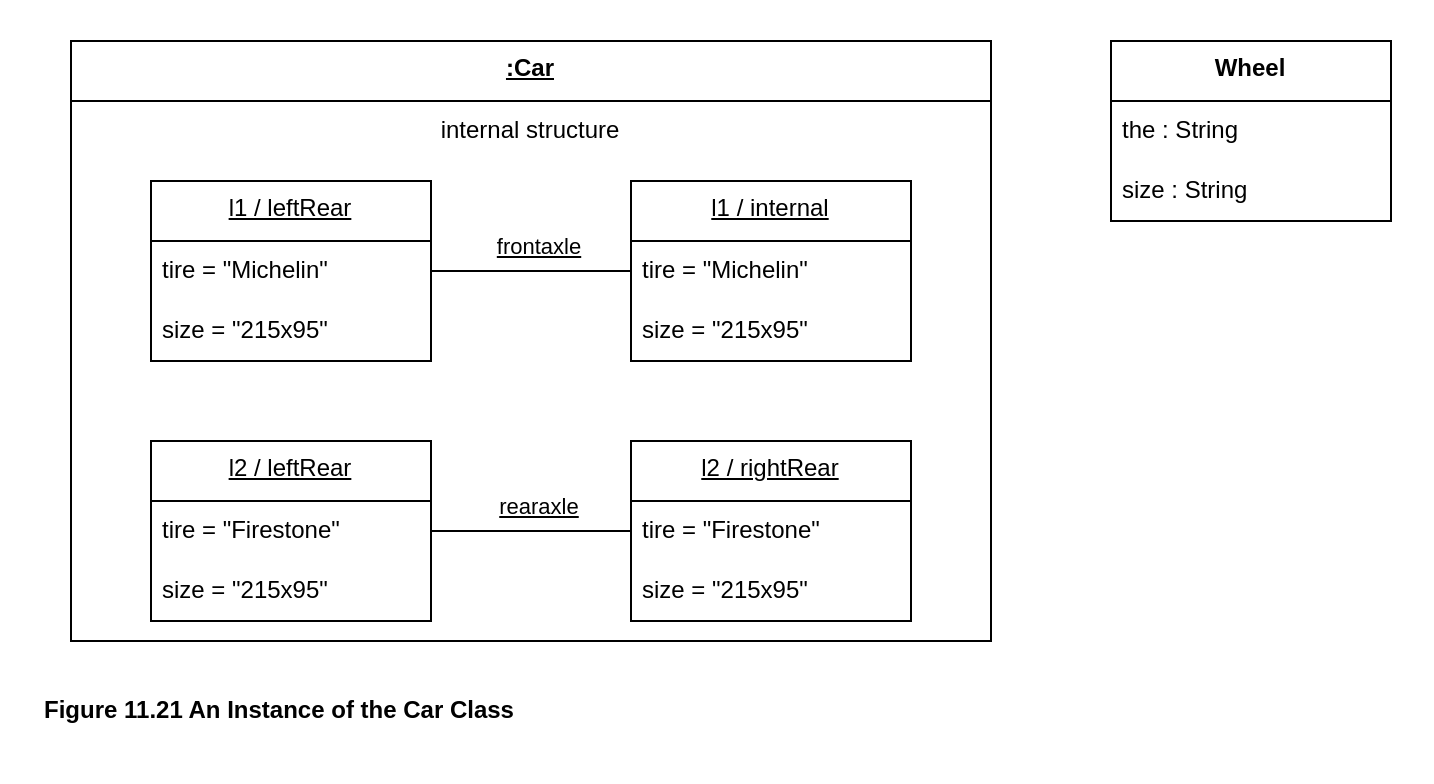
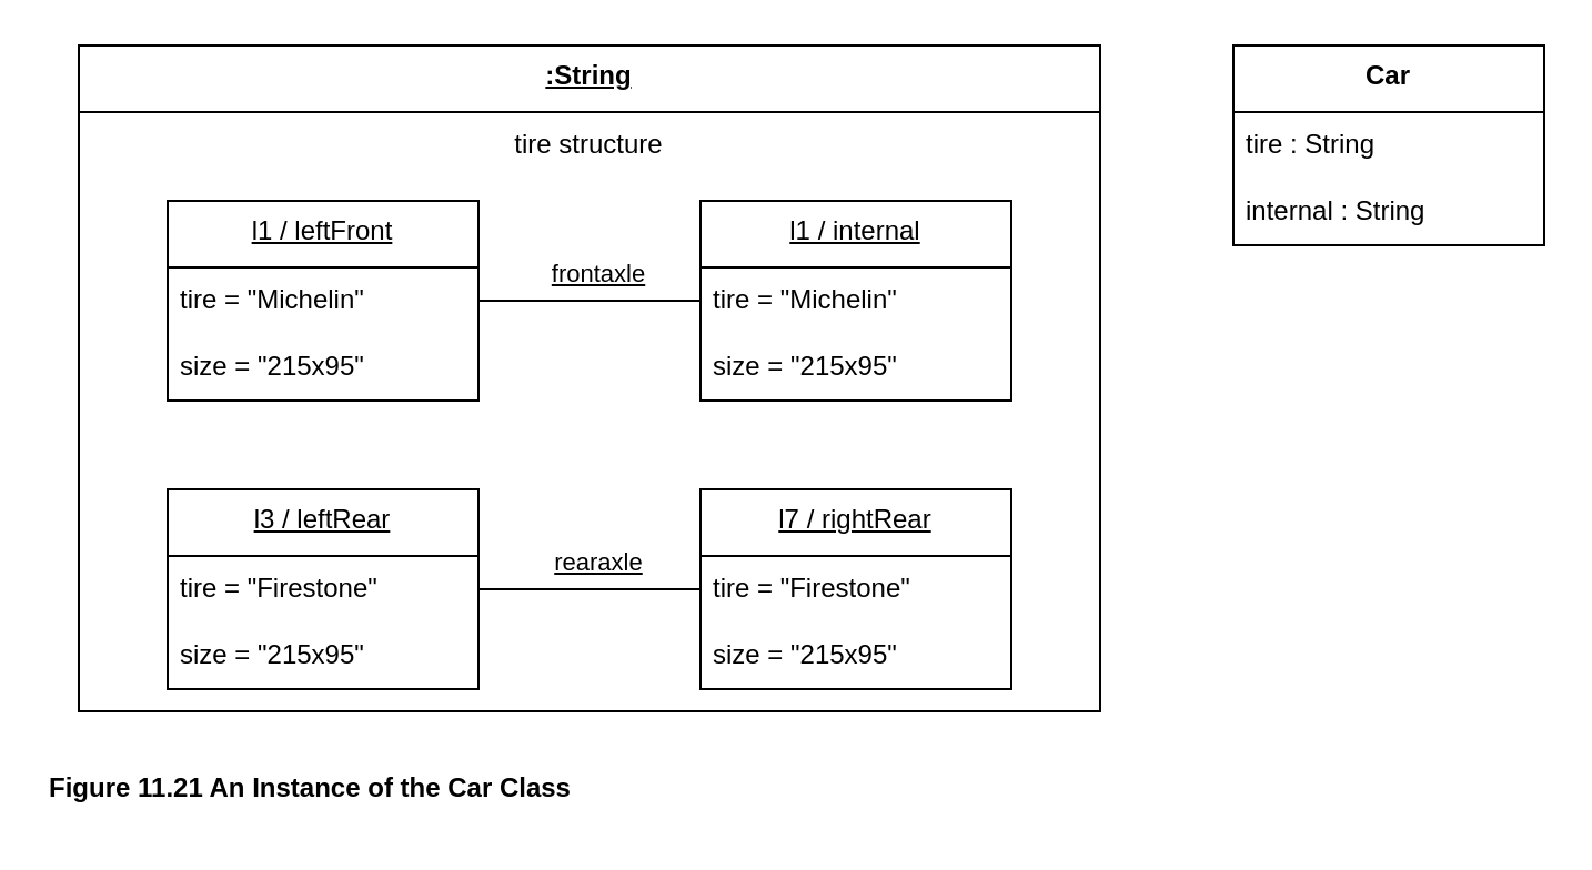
  <mxCell id="0" />
  <mxCell id="1" parent="0" />
  <mxCell id="2" value="&lt;b&gt;Figure 11.21 An Instance of the Car Class&lt;/b&gt;" style="text;html=1;align=left;verticalAlign=middle;resizable=1;points=[];autosize=1;strokeColor=none;fillColor=none;movable=1;rotatable=1;deletable=1;editable=1;locked=0;connectable=1;" vertex="1" parent="1"><mxGeometry x="20" y="340" width="260" height="30" as="geometry" /></mxCell>
- <mxCell id="3" value="&lt;u&gt;:Car&lt;/u&gt;" style="swimlane;fontStyle=1;align=center;verticalAlign=top;childLayout=stackLayout;horizontal=1;startSize=30;horizontalStack=0;resizeParent=1;resizeParentMax=0;resizeLast=0;collapsible=0;marginBottom=0;html=1;whiteSpace=wrap;" vertex="1" parent="1"><mxGeometry x="35" y="20" width="460" height="300" as="geometry" /></mxCell>
- <mxCell id="4" value="internal structure" style="html=1;strokeColor=none;fillColor=none;align=center;verticalAlign=middle;spacingLeft=4;spacingRight=4;rotatable=0;points=[[0,0.5],[1,0.5]];resizeWidth=1;whiteSpace=wrap;" vertex="1" parent="3"><mxGeometry y="30" width="460" height="30" as="geometry" /></mxCell>
+ <mxCell id="3" value="&lt;u&gt;:String&lt;/u&gt;" style="swimlane;fontStyle=1;align=center;verticalAlign=top;childLayout=stackLayout;horizontal=1;startSize=30;horizontalStack=0;resizeParent=1;resizeParentMax=0;resizeLast=0;collapsible=0;marginBottom=0;html=1;whiteSpace=wrap;" vertex="1" parent="1"><mxGeometry x="35" y="20" width="460" height="300" as="geometry" /></mxCell>
+ <mxCell id="4" value="tire structure" style="html=1;strokeColor=none;fillColor=none;align=center;verticalAlign=middle;spacingLeft=4;spacingRight=4;rotatable=0;points=[[0,0.5],[1,0.5]];resizeWidth=1;whiteSpace=wrap;" vertex="1" parent="3"><mxGeometry y="30" width="460" height="30" as="geometry" /></mxCell>
  <mxCell id="5" value="" style="swimlane;fontStyle=1;align=center;verticalAlign=top;horizontal=1;startSize=0;collapsible=0;marginBottom=0;html=1;strokeColor=none;fillColor=none;" vertex="1" parent="3"><mxGeometry y="60" width="460" height="240" as="geometry" /></mxCell>
  <mxCell id="6" value="" style="group" vertex="1" connectable="0" parent="5"><mxGeometry x="40" y="10" width="380" height="220" as="geometry" /></mxCell>
  <mxCell id="7" value="" style="group" vertex="1" connectable="0" parent="6"><mxGeometry width="380" height="90" as="geometry" /></mxCell>
- <mxCell id="8" value="&lt;u&gt;l1 / leftRear&lt;/u&gt;" style="swimlane;fontStyle=0;align=center;verticalAlign=top;childLayout=stackLayout;horizontal=1;startSize=30;horizontalStack=0;resizeParent=1;resizeParentMax=0;resizeLast=0;collapsible=0;marginBottom=0;html=1;whiteSpace=wrap;" vertex="1" parent="7"><mxGeometry width="140" height="90" as="geometry" /></mxCell>
+ <mxCell id="8" value="&lt;u&gt;l1 / leftFront&lt;/u&gt;" style="swimlane;fontStyle=0;align=center;verticalAlign=top;childLayout=stackLayout;horizontal=1;startSize=30;horizontalStack=0;resizeParent=1;resizeParentMax=0;resizeLast=0;collapsible=0;marginBottom=0;html=1;whiteSpace=wrap;" vertex="1" parent="7"><mxGeometry width="140" height="90" as="geometry" /></mxCell>
  <mxCell id="9" value="tire = &quot;Michelin&quot;" style="text;html=1;strokeColor=none;fillColor=none;align=left;verticalAlign=middle;spacingLeft=4;spacingRight=4;overflow=hidden;rotatable=0;points=[[0,0.5],[1,0.5]];portConstraint=eastwest;whiteSpace=wrap;" vertex="1" parent="8"><mxGeometry y="30" width="140" height="30" as="geometry" /></mxCell>
  <mxCell id="10" value="size = &quot;215x95&quot;" style="text;html=1;strokeColor=none;fillColor=none;align=left;verticalAlign=middle;spacingLeft=4;spacingRight=4;overflow=hidden;rotatable=0;points=[[0,0.5],[1,0.5]];portConstraint=eastwest;whiteSpace=wrap;" vertex="1" parent="8"><mxGeometry y="60" width="140" height="30" as="geometry" /></mxCell>
  <mxCell id="11" value="&lt;u&gt;l1 / internal&lt;/u&gt;" style="swimlane;fontStyle=0;align=center;verticalAlign=top;childLayout=stackLayout;horizontal=1;startSize=30;horizontalStack=0;resizeParent=1;resizeParentMax=0;resizeLast=0;collapsible=0;marginBottom=0;html=1;whiteSpace=wrap;" vertex="1" parent="7"><mxGeometry x="240" width="140" height="90" as="geometry" /></mxCell>
  <mxCell id="12" value="tire = &quot;Michelin&quot;" style="text;html=1;strokeColor=none;fillColor=none;align=left;verticalAlign=middle;spacingLeft=4;spacingRight=4;overflow=hidden;rotatable=0;points=[[0,0.5],[1,0.5]];portConstraint=eastwest;whiteSpace=wrap;" vertex="1" parent="11"><mxGeometry y="30" width="140" height="30" as="geometry" /></mxCell>
  <mxCell id="13" value="size = &quot;215x95&quot;" style="text;html=1;strokeColor=none;fillColor=none;align=left;verticalAlign=middle;spacingLeft=4;spacingRight=4;overflow=hidden;rotatable=0;points=[[0,0.5],[1,0.5]];portConstraint=eastwest;whiteSpace=wrap;" vertex="1" parent="11"><mxGeometry y="60" width="140" height="30" as="geometry" /></mxCell>
  <mxCell id="14" style="edgeStyle=orthogonalEdgeStyle;rounded=0;orthogonalLoop=1;jettySize=auto;html=1;exitX=1;exitY=0.5;exitDx=0;exitDy=0;entryX=0;entryY=0.5;entryDx=0;entryDy=0;endArrow=none;endFill=0;" edge="1" parent="7" source="9" target="12"><mxGeometry relative="1" as="geometry" /></mxCell>
  <mxCell id="15" value="&lt;u&gt;frontaxle&lt;/u&gt;" style="edgeLabel;html=1;align=center;verticalAlign=middle;resizable=0;points=[];" vertex="1" connectable="0" parent="14"><mxGeometry x="0.06" y="-1" relative="1" as="geometry"><mxPoint y="-14" as="offset" /></mxGeometry></mxCell>
  <mxCell id="16" value="" style="group" vertex="1" connectable="0" parent="6"><mxGeometry y="130" width="380" height="90" as="geometry" /></mxCell>
- <mxCell id="17" value="&lt;u&gt;l2&amp;nbsp;/ leftRear&lt;/u&gt;" style="swimlane;fontStyle=0;align=center;verticalAlign=top;childLayout=stackLayout;horizontal=1;startSize=30;horizontalStack=0;resizeParent=1;resizeParentMax=0;resizeLast=0;collapsible=0;marginBottom=0;html=1;whiteSpace=wrap;" vertex="1" parent="16"><mxGeometry width="140" height="90" as="geometry" /></mxCell>
+ <mxCell id="17" value="&lt;u&gt;l3&amp;nbsp;/ leftRear&lt;/u&gt;" style="swimlane;fontStyle=0;align=center;verticalAlign=top;childLayout=stackLayout;horizontal=1;startSize=30;horizontalStack=0;resizeParent=1;resizeParentMax=0;resizeLast=0;collapsible=0;marginBottom=0;html=1;whiteSpace=wrap;" vertex="1" parent="16"><mxGeometry width="140" height="90" as="geometry" /></mxCell>
  <mxCell id="18" value="tire = &quot;Firestone&quot;" style="text;html=1;strokeColor=none;fillColor=none;align=left;verticalAlign=middle;spacingLeft=4;spacingRight=4;overflow=hidden;rotatable=0;points=[[0,0.5],[1,0.5]];portConstraint=eastwest;whiteSpace=wrap;" vertex="1" parent="17"><mxGeometry y="30" width="140" height="30" as="geometry" /></mxCell>
  <mxCell id="19" value="size = &quot;215x95&quot;" style="text;html=1;strokeColor=none;fillColor=none;align=left;verticalAlign=middle;spacingLeft=4;spacingRight=4;overflow=hidden;rotatable=0;points=[[0,0.5],[1,0.5]];portConstraint=eastwest;whiteSpace=wrap;" vertex="1" parent="17"><mxGeometry y="60" width="140" height="30" as="geometry" /></mxCell>
- <mxCell id="20" value="&lt;u&gt;l2 / rightRear&lt;/u&gt;" style="swimlane;fontStyle=0;align=center;verticalAlign=top;childLayout=stackLayout;horizontal=1;startSize=30;horizontalStack=0;resizeParent=1;resizeParentMax=0;resizeLast=0;collapsible=0;marginBottom=0;html=1;whiteSpace=wrap;" vertex="1" parent="16"><mxGeometry x="240" width="140" height="90" as="geometry" /></mxCell>
+ <mxCell id="20" value="&lt;u&gt;l7 / rightRear&lt;/u&gt;" style="swimlane;fontStyle=0;align=center;verticalAlign=top;childLayout=stackLayout;horizontal=1;startSize=30;horizontalStack=0;resizeParent=1;resizeParentMax=0;resizeLast=0;collapsible=0;marginBottom=0;html=1;whiteSpace=wrap;" vertex="1" parent="16"><mxGeometry x="240" width="140" height="90" as="geometry" /></mxCell>
  <mxCell id="21" value="tire = &quot;Firestone&quot;" style="text;html=1;strokeColor=none;fillColor=none;align=left;verticalAlign=middle;spacingLeft=4;spacingRight=4;overflow=hidden;rotatable=0;points=[[0,0.5],[1,0.5]];portConstraint=eastwest;whiteSpace=wrap;" vertex="1" parent="20"><mxGeometry y="30" width="140" height="30" as="geometry" /></mxCell>
  <mxCell id="22" value="size = &quot;215x95&quot;" style="text;html=1;strokeColor=none;fillColor=none;align=left;verticalAlign=middle;spacingLeft=4;spacingRight=4;overflow=hidden;rotatable=0;points=[[0,0.5],[1,0.5]];portConstraint=eastwest;whiteSpace=wrap;" vertex="1" parent="20"><mxGeometry y="60" width="140" height="30" as="geometry" /></mxCell>
  <mxCell id="23" style="edgeStyle=orthogonalEdgeStyle;rounded=0;orthogonalLoop=1;jettySize=auto;html=1;exitX=1;exitY=0.5;exitDx=0;exitDy=0;entryX=0;entryY=0.5;entryDx=0;entryDy=0;endArrow=none;endFill=0;" edge="1" parent="16" source="18" target="21"><mxGeometry relative="1" as="geometry" /></mxCell>
  <mxCell id="24" value="&lt;u&gt;rearaxle&lt;/u&gt;" style="edgeLabel;html=1;align=center;verticalAlign=middle;resizable=0;points=[];" vertex="1" connectable="0" parent="23"><mxGeometry x="0.06" y="-1" relative="1" as="geometry"><mxPoint y="-14" as="offset" /></mxGeometry></mxCell>
- <mxCell id="25" value="&lt;b&gt;Wheel&lt;/b&gt;" style="swimlane;fontStyle=0;align=center;verticalAlign=top;childLayout=stackLayout;horizontal=1;startSize=30;horizontalStack=0;resizeParent=1;resizeParentMax=0;resizeLast=0;collapsible=0;marginBottom=0;html=1;whiteSpace=wrap;" vertex="1" parent="1"><mxGeometry x="555" y="20" width="140" height="90" as="geometry" /></mxCell>
- <mxCell id="26" value="the : String" style="text;html=1;strokeColor=none;fillColor=none;align=left;verticalAlign=middle;spacingLeft=4;spacingRight=4;overflow=hidden;rotatable=0;points=[[0,0.5],[1,0.5]];portConstraint=eastwest;whiteSpace=wrap;" vertex="1" parent="25"><mxGeometry y="30" width="140" height="30" as="geometry" /></mxCell>
- <mxCell id="27" value="size : String" style="text;html=1;strokeColor=none;fillColor=none;align=left;verticalAlign=middle;spacingLeft=4;spacingRight=4;overflow=hidden;rotatable=0;points=[[0,0.5],[1,0.5]];portConstraint=eastwest;whiteSpace=wrap;" vertex="1" parent="25"><mxGeometry y="60" width="140" height="30" as="geometry" /></mxCell>
+ <mxCell id="25" value="&lt;b&gt;Car&lt;/b&gt;" style="swimlane;fontStyle=0;align=center;verticalAlign=top;childLayout=stackLayout;horizontal=1;startSize=30;horizontalStack=0;resizeParent=1;resizeParentMax=0;resizeLast=0;collapsible=0;marginBottom=0;html=1;whiteSpace=wrap;" vertex="1" parent="1"><mxGeometry x="555" y="20" width="140" height="90" as="geometry" /></mxCell>
+ <mxCell id="26" value="tire : String" style="text;html=1;strokeColor=none;fillColor=none;align=left;verticalAlign=middle;spacingLeft=4;spacingRight=4;overflow=hidden;rotatable=0;points=[[0,0.5],[1,0.5]];portConstraint=eastwest;whiteSpace=wrap;" vertex="1" parent="25"><mxGeometry y="30" width="140" height="30" as="geometry" /></mxCell>
+ <mxCell id="27" value="internal : String" style="text;html=1;strokeColor=none;fillColor=none;align=left;verticalAlign=middle;spacingLeft=4;spacingRight=4;overflow=hidden;rotatable=0;points=[[0,0.5],[1,0.5]];portConstraint=eastwest;whiteSpace=wrap;" vertex="1" parent="25"><mxGeometry y="60" width="140" height="30" as="geometry" /></mxCell>
